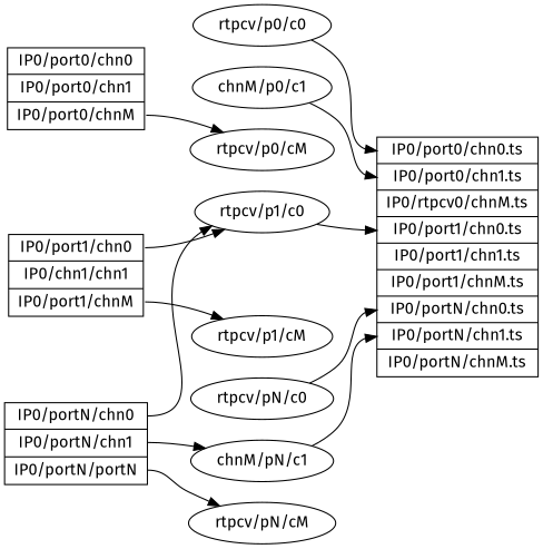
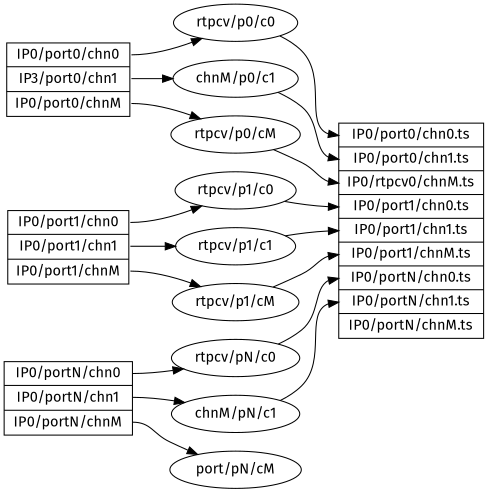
  digraph {
    fontname="Fira Sans"
    rankdir=LR
    node [fontname="Fira Sans"]
    edge [fontname="Fira Sans"]
-   n1 [label="<c0> IP0/port0/chn0|<c1> IP0/port0/chn1|<cM> IP0/port0/chnM" rankdir=TB shape=record]
+   n1 [label="<c0> IP0/port0/chn0|<c1> IP3/port0/chn1|<cM> IP0/port0/chnM" rankdir=TB shape=record]
    "rtpcv/p0/c0"
    n3 [label="chnM/p0/c1"]
    "rtpcv/p0/cM"
    n5 [label="<ip0p0c0> IP0/port0/chn0.ts|<ip0p0c1> IP0/port0/chn1.ts|<ip0p0cM> IP0/rtpcv0/chnM.ts|<ip0p1c0> IP0/port1/chn0.ts|<ip0p1c1> IP0/port1/chn1.ts|<ip0p1cM> IP0/port1/chnM.ts|<ip0pNc0> IP0/portN/chn0.ts|<ip0pNc1> IP0/portN/chn1.ts|<ip0pNcM> IP0/portN/chnM.ts" rankdir=TB shape=record]
-   n6 [label="<c0> IP0/port1/chn0|<c1> IP0/chn1/chn1|<cM> IP0/port1/chnM" rankdir=TB shape=record]
+   n6 [label="<c0> IP0/port1/chn0|<c1> IP0/port1/chn1|<cM> IP0/port1/chnM" rankdir=TB shape=record]
    "rtpcv/p1/c0"
+   "rtpcv/p1/c1"
    "rtpcv/p1/cM"
-   n10 [label="<c0> IP0/portN/chn0|<c1> IP0/portN/chn1|<cM> IP0/portN/portN" rankdir=TB shape=record]
+   n10 [label="<c0> IP0/portN/chn0|<c1> IP0/portN/chn1|<cM> IP0/portN/chnM" rankdir=TB shape=record]
    "rtpcv/pN/c0"
    n12 [label="chnM/pN/c1"]
-   "rtpcv/pN/cM"
+   "rtpcv/pN/cM" [label="port/pN/cM"]
+   n1 -> "rtpcv/p0/c0" [tailport=c0]
+   n1 -> n3 [tailport=c1]
    n1 -> "rtpcv/p0/cM" [tailport=cM]
    "rtpcv/p0/c0" -> n5 [headport=ip0p0c0]
    n3 -> n5 [headport=ip0p0c1]
+   "rtpcv/p0/cM" -> n5 [headport=ip0p0cM]
    n6 -> "rtpcv/p1/c0" [tailport=c0]
+   n6 -> "rtpcv/p1/c1" [tailport=c1]
    n6 -> "rtpcv/p1/cM" [tailport=cM]
    "rtpcv/p1/c0" -> n5 [headport=ip0p1c0]
-   n10 -> "rtpcv/p1/c0" [tailport=c0]
+   "rtpcv/p1/c1" -> n5 [headport=ip0p1c1]
+   "rtpcv/p1/cM" -> n5 [headport=ip0p1cM]
+   n10 -> "rtpcv/pN/c0" [tailport=c0]
    n10 -> n12 [tailport=c1]
    n10 -> "rtpcv/pN/cM" [tailport=cM]
    "rtpcv/pN/c0" -> n5 [headport=ip0pNc0]
    n12 -> n5 [headport=ip0pNc1]
  }
